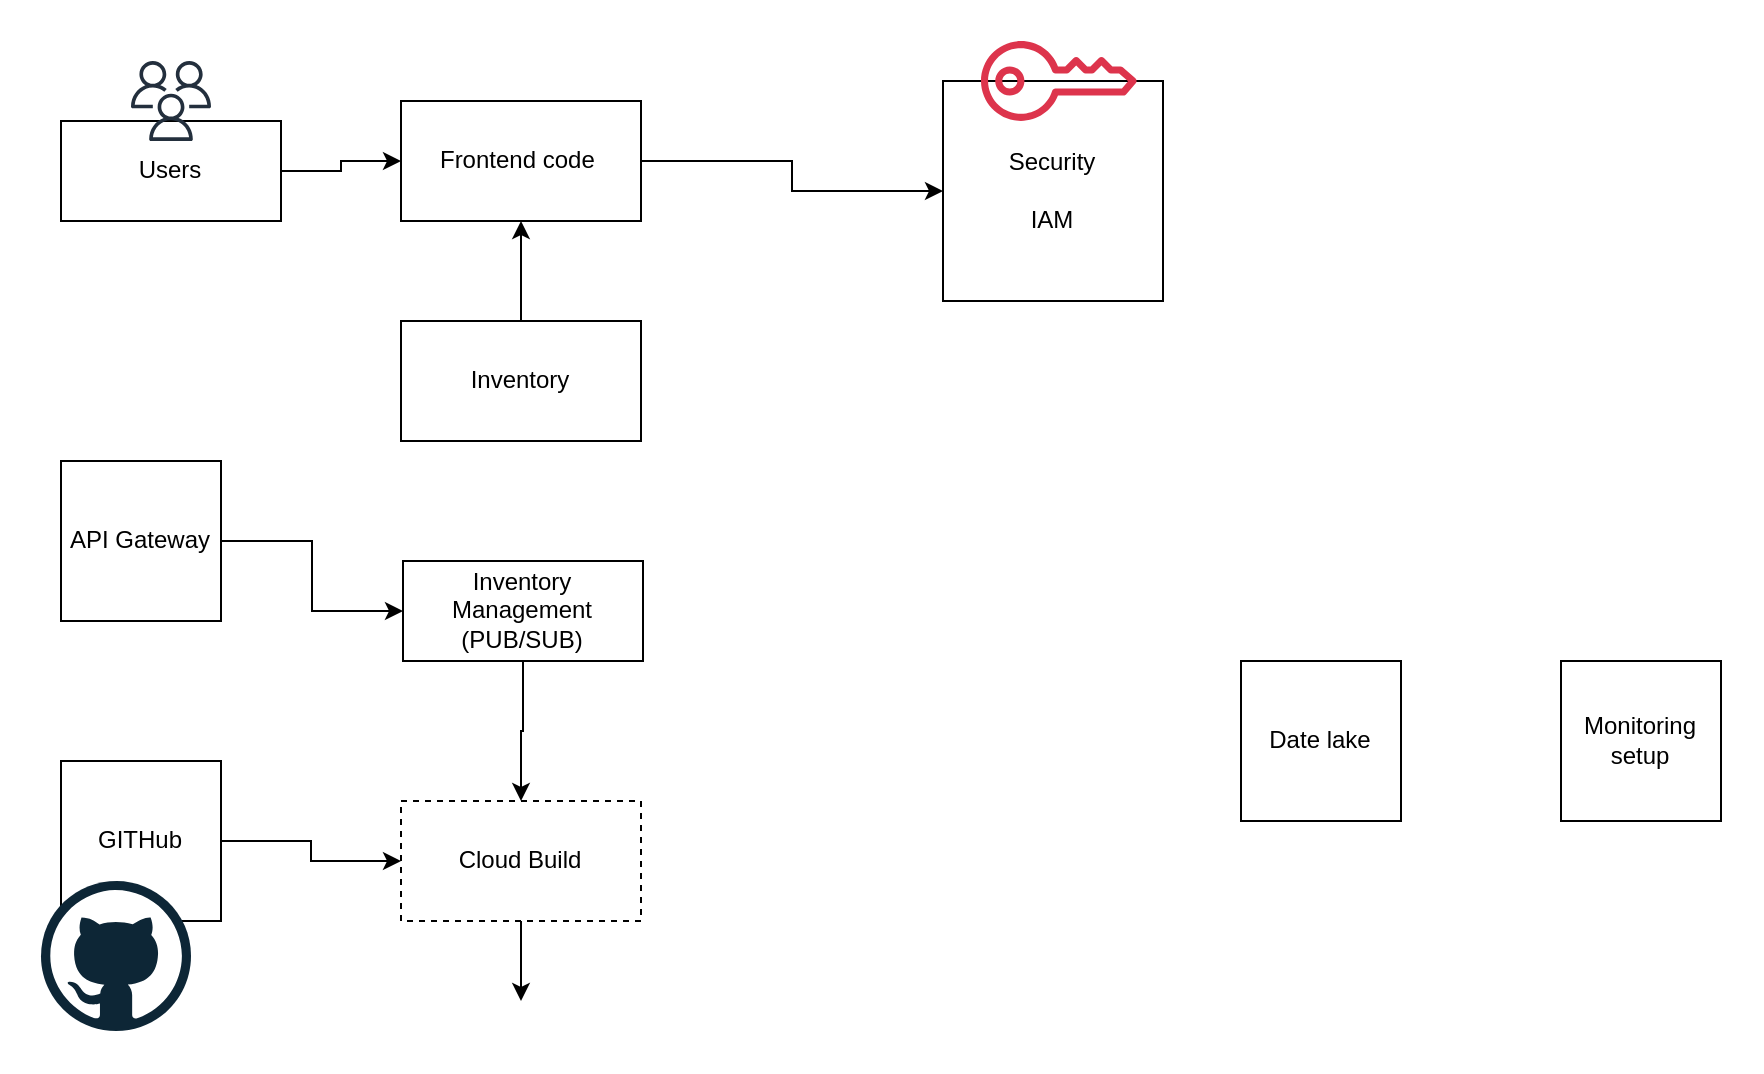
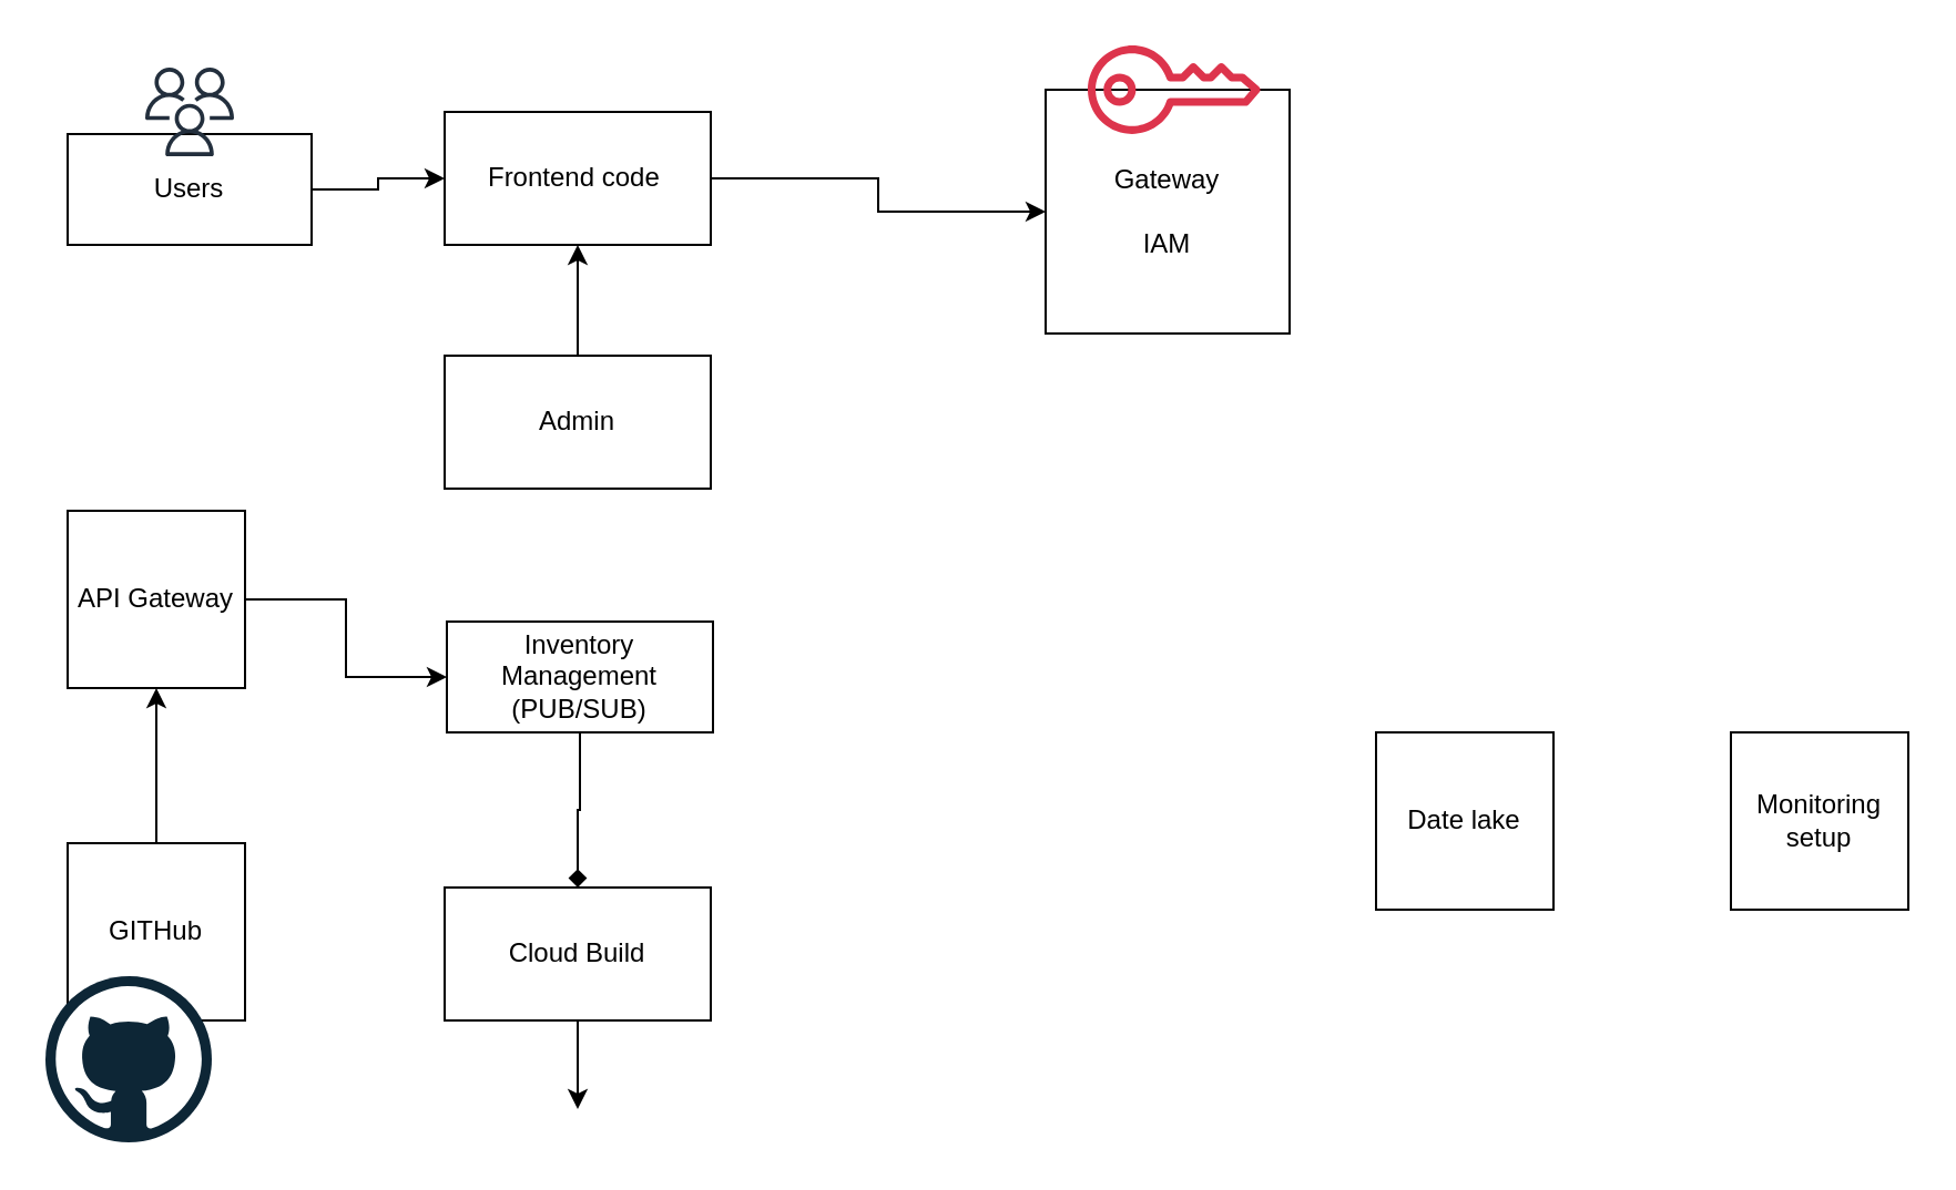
  <mxCell id="0" />
  <mxCell id="1" parent="0" />
  <mxCell id="2" style="edgeStyle=orthogonalEdgeStyle;rounded=0;orthogonalLoop=1;jettySize=auto;html=1;" edge="1" parent="1" source="3" target="6"><mxGeometry relative="1" as="geometry" /></mxCell>
  <mxCell id="3" value="Users" style="html=1;whiteSpace=wrap;" parent="1" vertex="1"><mxGeometry x="30" y="60" width="110" height="50" as="geometry" /></mxCell>
  <mxCell id="4" value="" style="sketch=0;outlineConnect=0;fontColor=#232F3E;gradientColor=none;fillColor=#232F3D;strokeColor=none;dashed=0;verticalLabelPosition=bottom;verticalAlign=top;align=center;html=1;fontSize=12;fontStyle=0;aspect=fixed;pointerEvents=1;shape=mxgraph.aws4.users;" vertex="1" parent="1"><mxGeometry x="65" y="30" width="40" height="40" as="geometry" /></mxCell>
  <mxCell id="5" style="edgeStyle=orthogonalEdgeStyle;rounded=0;orthogonalLoop=1;jettySize=auto;html=1;" edge="1" parent="1" source="6" target="17"><mxGeometry relative="1" as="geometry" /></mxCell>
  <mxCell id="6" value="Frontend code&lt;span style=&quot;white-space: pre;&quot;&gt;&#09;&lt;/span&gt;" style="rounded=0;whiteSpace=wrap;html=1;" vertex="1" parent="1"><mxGeometry x="200" y="50" width="120" height="60" as="geometry" /></mxCell>
  <mxCell id="7" style="edgeStyle=orthogonalEdgeStyle;rounded=0;orthogonalLoop=1;jettySize=auto;html=1;" edge="1" parent="1" source="8" target="6"><mxGeometry relative="1" as="geometry" /></mxCell>
- <mxCell id="8" value="Inventory" style="rounded=0;whiteSpace=wrap;html=1;" vertex="1" parent="1"><mxGeometry x="200" y="160" width="120" height="60" as="geometry" /></mxCell>
- <mxCell id="9" value="" style="edgeStyle=orthogonalEdgeStyle;rounded=0;orthogonalLoop=1;jettySize=auto;html=1;" edge="1" parent="1" source="10" target="12"><mxGeometry relative="1" as="geometry" /></mxCell>
+ <mxCell id="8" value="Admin" style="rounded=0;whiteSpace=wrap;html=1;" vertex="1" parent="1"><mxGeometry x="200" y="160" width="120" height="60" as="geometry" /></mxCell>
+ <mxCell id="9" value="" style="edgeStyle=orthogonalEdgeStyle;rounded=0;orthogonalLoop=1;jettySize=auto;html=1;endArrow=diamond;" edge="1" parent="1" source="10" target="12"><mxGeometry relative="1" as="geometry" /></mxCell>
  <mxCell id="10" value="Inventory Management&lt;br&gt;(PUB/SUB)" style="rounded=0;whiteSpace=wrap;html=1;" vertex="1" parent="1"><mxGeometry x="201" y="280" width="120" height="50" as="geometry" /></mxCell>
  <mxCell id="11" value="" style="edgeStyle=orthogonalEdgeStyle;rounded=0;orthogonalLoop=1;jettySize=auto;html=1;" edge="1" parent="1" source="12"><mxGeometry relative="1" as="geometry"><mxPoint x="260" y="500" as="targetPoint" /></mxGeometry></mxCell>
- <mxCell id="12" value="Cloud Build" style="rounded=0;whiteSpace=wrap;html=1;dashed=1;" vertex="1" parent="1"><mxGeometry x="200" y="400" width="120" height="60" as="geometry" /></mxCell>
+ <mxCell id="12" value="Cloud Build" style="rounded=0;whiteSpace=wrap;html=1;" vertex="1" parent="1"><mxGeometry x="200" y="400" width="120" height="60" as="geometry" /></mxCell>
  <mxCell id="13" style="edgeStyle=orthogonalEdgeStyle;rounded=0;orthogonalLoop=1;jettySize=auto;html=1;exitX=1;exitY=0.5;exitDx=0;exitDy=0;" edge="1" parent="1" source="14" target="10"><mxGeometry relative="1" as="geometry" /></mxCell>
  <mxCell id="14" value="API Gateway" style="whiteSpace=wrap;html=1;aspect=fixed;" vertex="1" parent="1"><mxGeometry x="30" y="230" width="80" height="80" as="geometry" /></mxCell>
- <mxCell id="15" value="" style="edgeStyle=orthogonalEdgeStyle;rounded=0;orthogonalLoop=1;jettySize=auto;html=1;" edge="1" parent="1" source="16" target="12"><mxGeometry relative="1" as="geometry" /></mxCell>
+ <mxCell id="15" value="" style="edgeStyle=orthogonalEdgeStyle;rounded=0;orthogonalLoop=1;jettySize=auto;html=1;" edge="1" parent="1" source="16" target="14"><mxGeometry relative="1" as="geometry" /></mxCell>
  <mxCell id="16" value="GITHub" style="whiteSpace=wrap;html=1;aspect=fixed;" vertex="1" parent="1"><mxGeometry x="30" y="380" width="80" height="80" as="geometry" /></mxCell>
- <mxCell id="17" value="Security&lt;div&gt;&lt;br&gt;IAM&lt;/div&gt;" style="whiteSpace=wrap;html=1;aspect=fixed;" vertex="1" parent="1"><mxGeometry x="471" y="40" width="110" height="110" as="geometry" /></mxCell>
+ <mxCell id="17" value="Gateway&lt;div&gt;&lt;br&gt;IAM&lt;/div&gt;" style="whiteSpace=wrap;html=1;aspect=fixed;" vertex="1" parent="1"><mxGeometry x="471" y="40" width="110" height="110" as="geometry" /></mxCell>
  <mxCell id="18" value="" style="dashed=0;outlineConnect=0;html=1;align=center;labelPosition=center;verticalLabelPosition=bottom;verticalAlign=top;shape=mxgraph.weblogos.github" vertex="1" parent="1"><mxGeometry x="20" y="440" width="75" height="75" as="geometry" /></mxCell>
  <mxCell id="19" value="Monitoring setup" style="whiteSpace=wrap;html=1;aspect=fixed;" vertex="1" parent="1"><mxGeometry x="780" y="330" width="80" height="80" as="geometry" /></mxCell>
  <mxCell id="20" value="Date lake" style="whiteSpace=wrap;html=1;aspect=fixed;" vertex="1" parent="1"><mxGeometry x="620" y="330" width="80" height="80" as="geometry" /></mxCell>
  <mxCell id="21" value="" style="sketch=0;outlineConnect=0;fontColor=#232F3E;gradientColor=none;fillColor=#DD344C;strokeColor=none;dashed=0;verticalLabelPosition=bottom;verticalAlign=top;align=center;html=1;fontSize=12;fontStyle=0;aspect=fixed;pointerEvents=1;shape=mxgraph.aws4.addon;" vertex="1" parent="1"><mxGeometry x="490" y="20" width="78" height="40" as="geometry" /></mxCell>
